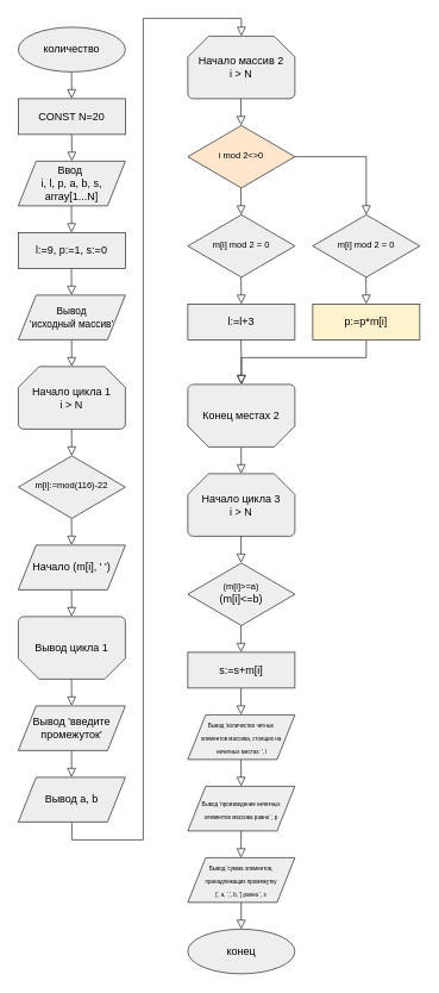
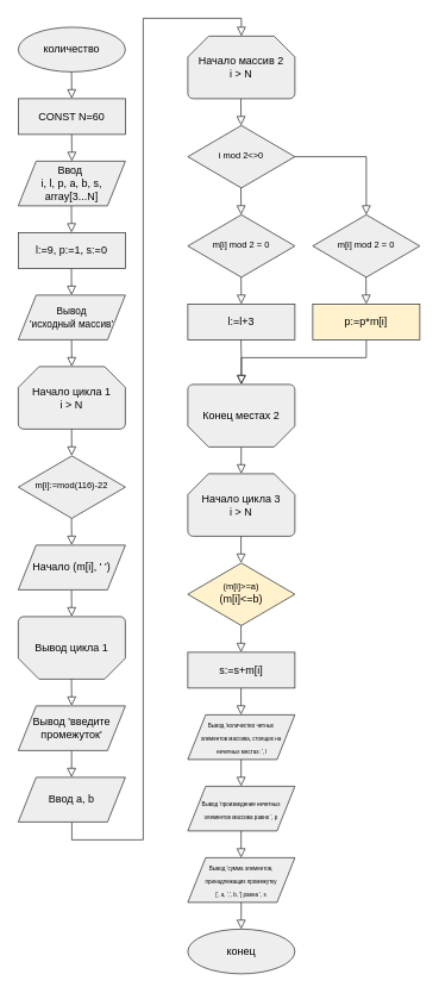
  <mxCell id="0" />
  <mxCell id="1" parent="0" />
  <mxCell id="2" value="количество" style="ellipse;whiteSpace=wrap;html=1;strokeColor=#36393d;fillColor=#eeeeee;fontColor=#000000;" parent="1" vertex="1"><mxGeometry x="20" y="30" width="120" height="50" as="geometry" /></mxCell>
  <mxCell id="3" value="Начало цикла 1&lt;br&gt;i &amp;gt; N" style="strokeWidth=1;html=1;shape=mxgraph.flowchart.loop_limit;whiteSpace=wrap;strokeColor=#36393d;fillColor=#eeeeee;fontColor=#000000;" parent="1" vertex="1"><mxGeometry x="20" y="410" width="120" height="70" as="geometry" /></mxCell>
  <mxCell id="4" value="" style="rounded=0;html=1;jettySize=auto;orthogonalLoop=1;fontSize=11;endArrow=block;endFill=0;endSize=8;strokeWidth=1;shadow=0;labelBackgroundColor=none;edgeStyle=orthogonalEdgeStyle;strokeColor=#36393d;fillColor=#eeeeee;fontColor=#000000;" parent="1" edge="1"><mxGeometry relative="1" as="geometry"><mxPoint x="79.5" y="230" as="sourcePoint" /><mxPoint x="79.77" y="260" as="targetPoint" /></mxGeometry></mxCell>
- <mxCell id="5" value="Ввод&amp;nbsp;&lt;br&gt;i, l, p, a, b, s,&lt;br&gt;array[1...N]" style="shape=parallelogram;perimeter=parallelogramPerimeter;whiteSpace=wrap;html=1;fixedSize=1;strokeColor=#36393d;fillColor=#eeeeee;fontColor=#000000;" parent="1" vertex="1"><mxGeometry x="20" y="180" width="120" height="50" as="geometry" /></mxCell>
+ <mxCell id="5" value="Ввод&amp;nbsp;&lt;br&gt;i, l, p, a, b, s,&lt;br&gt;array[3...N]" style="shape=parallelogram;perimeter=parallelogramPerimeter;whiteSpace=wrap;html=1;fixedSize=1;strokeColor=#36393d;fillColor=#eeeeee;fontColor=#000000;" parent="1" vertex="1"><mxGeometry x="20" y="180" width="120" height="50" as="geometry" /></mxCell>
  <mxCell id="6" value="" style="rounded=0;html=1;jettySize=auto;orthogonalLoop=1;fontSize=11;endArrow=block;endFill=0;endSize=8;strokeWidth=1;shadow=0;labelBackgroundColor=none;edgeStyle=orthogonalEdgeStyle;strokeColor=#36393d;fillColor=#eeeeee;fontColor=#000000;" parent="1" edge="1"><mxGeometry relative="1" as="geometry"><mxPoint x="79.66" y="80" as="sourcePoint" /><mxPoint x="79.93" y="110" as="targetPoint" /></mxGeometry></mxCell>
  <mxCell id="7" value="" style="rounded=0;html=1;jettySize=auto;orthogonalLoop=1;fontSize=11;endArrow=block;endFill=0;endSize=8;strokeWidth=1;shadow=0;labelBackgroundColor=none;edgeStyle=orthogonalEdgeStyle;strokeColor=#36393d;fillColor=#eeeeee;fontColor=#000000;" parent="1" edge="1"><mxGeometry relative="1" as="geometry"><mxPoint x="79.83" y="150" as="sourcePoint" /><mxPoint x="80.1" y="180" as="targetPoint" /></mxGeometry></mxCell>
  <mxCell id="8" value="&lt;font style=&quot;font-size: 10px;&quot;&gt;m[i]:=mod(116)-22&lt;/font&gt;" style="rhombus;whiteSpace=wrap;html=1;shadow=0;fontFamily=Helvetica;fontSize=12;align=center;strokeWidth=1;spacing=6;spacingTop=-4;strokeColor=#36393d;fillColor=#eeeeee;fontColor=#000000;" parent="1" vertex="1"><mxGeometry x="20" y="510" width="120" height="70" as="geometry" /></mxCell>
  <mxCell id="9" value="" style="rounded=0;html=1;jettySize=auto;orthogonalLoop=1;fontSize=11;endArrow=block;endFill=0;endSize=8;strokeWidth=1;shadow=0;labelBackgroundColor=none;edgeStyle=orthogonalEdgeStyle;strokeColor=#36393d;fillColor=#eeeeee;fontColor=#000000;" parent="1" edge="1"><mxGeometry relative="1" as="geometry"><mxPoint x="79.5" y="300" as="sourcePoint" /><mxPoint x="79.77" y="330" as="targetPoint" /></mxGeometry></mxCell>
  <mxCell id="10" value="" style="rounded=0;html=1;jettySize=auto;orthogonalLoop=1;fontSize=11;endArrow=block;endFill=0;endSize=8;strokeWidth=1;shadow=0;labelBackgroundColor=none;edgeStyle=orthogonalEdgeStyle;strokeColor=#36393d;fillColor=#eeeeee;fontColor=#000000;" parent="1" edge="1"><mxGeometry relative="1" as="geometry"><mxPoint x="79.71" y="380" as="sourcePoint" /><mxPoint x="79.98" y="410" as="targetPoint" /></mxGeometry></mxCell>
  <mxCell id="11" value="Вывод цикла 1" style="strokeWidth=1;html=1;shape=mxgraph.flowchart.loop_limit;whiteSpace=wrap;strokeColor=#36393d;fillColor=#eeeeee;fontColor=#000000;direction=west;" parent="1" vertex="1"><mxGeometry x="20" y="690" width="120" height="70" as="geometry" /></mxCell>
  <mxCell id="12" value="" style="rounded=0;html=1;jettySize=auto;orthogonalLoop=1;fontSize=11;endArrow=block;endFill=0;endSize=8;strokeWidth=1;shadow=0;labelBackgroundColor=none;edgeStyle=orthogonalEdgeStyle;strokeColor=#36393d;fillColor=#eeeeee;fontColor=#000000;" parent="1" edge="1"><mxGeometry relative="1" as="geometry"><mxPoint x="269.83" y="500" as="sourcePoint" /><mxPoint x="269.83" y="530" as="targetPoint" /></mxGeometry></mxCell>
  <mxCell id="13" value="конец" style="ellipse;whiteSpace=wrap;html=1;strokeColor=#36393d;fillColor=#eeeeee;fontColor=#000000;" parent="1" vertex="1"><mxGeometry x="210" y="1040" width="120" height="50" as="geometry" /></mxCell>
- <mxCell id="14" value="CONST N=20" style="rounded=0;whiteSpace=wrap;html=1;strokeColor=#36393d;fillColor=#eeeeee;fontColor=#000000;" parent="1" vertex="1"><mxGeometry x="20" y="110" width="120" height="40" as="geometry" /></mxCell>
+ <mxCell id="14" value="CONST N=60" style="rounded=0;whiteSpace=wrap;html=1;strokeColor=#36393d;fillColor=#eeeeee;fontColor=#000000;" parent="1" vertex="1"><mxGeometry x="20" y="110" width="120" height="40" as="geometry" /></mxCell>
  <mxCell id="15" value="l:=9, p:=1, s:=0" style="rounded=0;whiteSpace=wrap;html=1;strokeColor=#36393d;fillColor=#eeeeee;fontColor=#000000;" parent="1" vertex="1"><mxGeometry x="20" y="260" width="120" height="40" as="geometry" /></mxCell>
  <mxCell id="16" value="" style="rounded=0;html=1;jettySize=auto;orthogonalLoop=1;fontSize=11;endArrow=block;endFill=0;endSize=8;strokeWidth=1;shadow=0;labelBackgroundColor=none;edgeStyle=orthogonalEdgeStyle;strokeColor=#36393d;fillColor=#eeeeee;fontColor=#000000;exitX=0.5;exitY=1;exitDx=0;exitDy=0;" parent="1" source="32" edge="1"><mxGeometry relative="1" as="geometry"><mxPoint x="80" y="940" as="sourcePoint" /><mxPoint x="270" y="40" as="targetPoint" /><Array as="points"><mxPoint x="80" y="940" /><mxPoint x="160" y="940" /><mxPoint x="160" y="20" /><mxPoint x="270" y="20" /></Array></mxGeometry></mxCell>
  <mxCell id="17" value="Начало цикла 3&lt;br&gt;i &amp;gt; N" style="strokeWidth=1;html=1;shape=mxgraph.flowchart.loop_limit;whiteSpace=wrap;strokeColor=#36393d;fillColor=#eeeeee;fontColor=#000000;" parent="1" vertex="1"><mxGeometry x="210" y="530" width="120" height="70" as="geometry" /></mxCell>
  <mxCell id="18" value="l:=l+3" style="rounded=0;whiteSpace=wrap;html=1;strokeColor=#36393d;fillColor=#eeeeee;fontColor=#000000;" parent="1" vertex="1"><mxGeometry x="210" y="340" width="120" height="40" as="geometry" /></mxCell>
  <mxCell id="19" value="Конец местах 2" style="strokeWidth=1;html=1;shape=mxgraph.flowchart.loop_limit;whiteSpace=wrap;strokeColor=#36393d;fillColor=#eeeeee;fontColor=#000000;direction=west;" parent="1" vertex="1"><mxGeometry x="210" y="430" width="120" height="70" as="geometry" /></mxCell>
  <mxCell id="20" value="" style="rounded=0;html=1;jettySize=auto;orthogonalLoop=1;fontSize=11;endArrow=block;endFill=0;endSize=8;strokeWidth=1;shadow=0;labelBackgroundColor=none;edgeStyle=orthogonalEdgeStyle;strokeColor=#36393d;fillColor=#eeeeee;fontColor=#000000;exitX=0.5;exitY=1;exitDx=0;exitDy=0;" parent="1" source="38" edge="1"><mxGeometry relative="1" as="geometry"><mxPoint x="461" y="425" as="sourcePoint" /><mxPoint x="270" y="430" as="targetPoint" /><Array as="points"><mxPoint x="410" y="400" /></Array></mxGeometry></mxCell>
  <mxCell id="21" value="" style="rounded=0;html=1;jettySize=auto;orthogonalLoop=1;fontSize=11;endArrow=block;endFill=0;endSize=8;strokeWidth=1;shadow=0;labelBackgroundColor=none;edgeStyle=orthogonalEdgeStyle;strokeColor=#36393d;fillColor=#eeeeee;fontColor=#000000;" parent="1" edge="1"><mxGeometry relative="1" as="geometry"><mxPoint x="79.62" y="660" as="sourcePoint" /><mxPoint x="79.89" y="690" as="targetPoint" /></mxGeometry></mxCell>
  <mxCell id="22" value="Начало&amp;nbsp;(m[i], ' ')" style="shape=parallelogram;perimeter=parallelogramPerimeter;whiteSpace=wrap;html=1;fixedSize=1;strokeColor=#36393d;fillColor=#eeeeee;fontColor=#000000;" parent="1" vertex="1"><mxGeometry x="20" y="610" width="120" height="50" as="geometry" /></mxCell>
  <mxCell id="23" value="" style="rounded=0;html=1;jettySize=auto;orthogonalLoop=1;fontSize=11;endArrow=block;endFill=0;endSize=8;strokeWidth=1;shadow=0;labelBackgroundColor=none;edgeStyle=orthogonalEdgeStyle;strokeColor=#36393d;fillColor=#eeeeee;fontColor=#000000;" parent="1" edge="1"><mxGeometry relative="1" as="geometry"><mxPoint x="79.72" y="840" as="sourcePoint" /><mxPoint x="79.72" y="870" as="targetPoint" /></mxGeometry></mxCell>
  <mxCell id="24" value="&lt;font style=&quot;font-size: 11px;&quot;&gt;Вывод &lt;br&gt;'исходный массив'&lt;/font&gt;" style="shape=parallelogram;perimeter=parallelogramPerimeter;whiteSpace=wrap;html=1;fixedSize=1;strokeColor=#36393d;fillColor=#eeeeee;fontColor=#000000;" parent="1" vertex="1"><mxGeometry x="20" y="330" width="120" height="50" as="geometry" /></mxCell>
  <mxCell id="25" value="" style="rounded=0;html=1;jettySize=auto;orthogonalLoop=1;fontSize=11;endArrow=block;endFill=0;endSize=8;strokeWidth=1;shadow=0;labelBackgroundColor=none;edgeStyle=orthogonalEdgeStyle;strokeColor=#36393d;fillColor=#eeeeee;fontColor=#000000;" parent="1" edge="1"><mxGeometry relative="1" as="geometry"><mxPoint x="79.62" y="580" as="sourcePoint" /><mxPoint x="79.89" y="610" as="targetPoint" /></mxGeometry></mxCell>
  <mxCell id="26" value="Вывод 'введите промежуток'" style="shape=parallelogram;perimeter=parallelogramPerimeter;whiteSpace=wrap;html=1;fixedSize=1;strokeColor=#36393d;fillColor=#eeeeee;fontColor=#000000;" parent="1" vertex="1"><mxGeometry x="20" y="790" width="120" height="50" as="geometry" /></mxCell>
  <mxCell id="27" value="" style="rounded=0;html=1;jettySize=auto;orthogonalLoop=1;fontSize=11;endArrow=block;endFill=0;endSize=8;strokeWidth=1;shadow=0;labelBackgroundColor=none;edgeStyle=orthogonalEdgeStyle;strokeColor=#36393d;fillColor=#eeeeee;fontColor=#000000;" parent="1" edge="1"><mxGeometry relative="1" as="geometry"><mxPoint x="79.71" y="480" as="sourcePoint" /><mxPoint x="79.98" y="510" as="targetPoint" /></mxGeometry></mxCell>
  <mxCell id="28" value="" style="rounded=0;html=1;jettySize=auto;orthogonalLoop=1;fontSize=11;endArrow=block;endFill=0;endSize=8;strokeWidth=1;shadow=0;labelBackgroundColor=none;edgeStyle=orthogonalEdgeStyle;strokeColor=#36393d;fillColor=#eeeeee;fontColor=#000000;" parent="1" edge="1"><mxGeometry relative="1" as="geometry"><mxPoint x="79.62" y="760" as="sourcePoint" /><mxPoint x="79.89" y="790" as="targetPoint" /></mxGeometry></mxCell>
  <mxCell id="29" value="" style="rounded=0;html=1;jettySize=auto;orthogonalLoop=1;fontSize=11;endArrow=block;endFill=0;endSize=8;strokeWidth=1;shadow=0;labelBackgroundColor=none;edgeStyle=orthogonalEdgeStyle;strokeColor=#36393d;fillColor=#eeeeee;fontColor=#000000;" parent="1" edge="1"><mxGeometry relative="1" as="geometry"><mxPoint x="269.44" y="110" as="sourcePoint" /><mxPoint x="269.71" y="140" as="targetPoint" /></mxGeometry></mxCell>
  <mxCell id="30" value="" style="rounded=0;html=1;jettySize=auto;orthogonalLoop=1;fontSize=11;endArrow=block;endFill=0;endSize=8;strokeWidth=1;shadow=0;labelBackgroundColor=none;edgeStyle=orthogonalEdgeStyle;strokeColor=#36393d;fillColor=#eeeeee;fontColor=#000000;" parent="1" edge="1"><mxGeometry relative="1" as="geometry"><mxPoint x="269.5" y="210" as="sourcePoint" /><mxPoint x="269.77" y="240" as="targetPoint" /></mxGeometry></mxCell>
  <mxCell id="31" value="" style="rounded=0;html=1;jettySize=auto;orthogonalLoop=1;fontSize=11;endArrow=block;endFill=0;endSize=8;strokeWidth=1;shadow=0;labelBackgroundColor=none;edgeStyle=orthogonalEdgeStyle;strokeColor=#36393d;fillColor=#eeeeee;fontColor=#000000;" parent="1" edge="1"><mxGeometry relative="1" as="geometry"><mxPoint x="269.71" y="310" as="sourcePoint" /><mxPoint x="269.98" y="340" as="targetPoint" /></mxGeometry></mxCell>
- <mxCell id="32" value="Вывод a, b" style="shape=parallelogram;perimeter=parallelogramPerimeter;whiteSpace=wrap;html=1;fixedSize=1;strokeColor=#36393d;fillColor=#eeeeee;fontColor=#000000;" parent="1" vertex="1"><mxGeometry x="20" y="870" width="120" height="50" as="geometry" /></mxCell>
+ <mxCell id="32" value="Ввод a, b" style="shape=parallelogram;perimeter=parallelogramPerimeter;whiteSpace=wrap;html=1;fixedSize=1;strokeColor=#36393d;fillColor=#eeeeee;fontColor=#000000;" parent="1" vertex="1"><mxGeometry x="20" y="870" width="120" height="50" as="geometry" /></mxCell>
  <mxCell id="33" value="Начало массив 2&lt;br&gt;i &amp;gt; N" style="strokeWidth=1;html=1;shape=mxgraph.flowchart.loop_limit;whiteSpace=wrap;strokeColor=#36393d;fillColor=#eeeeee;fontColor=#000000;" parent="1" vertex="1"><mxGeometry x="210" y="40" width="120" height="70" as="geometry" /></mxCell>
- <mxCell id="34" value="&lt;font style=&quot;&quot;&gt;&lt;font style=&quot;font-size: 10px;&quot;&gt;i mod 2&amp;lt;&amp;gt;0&lt;/font&gt;&lt;br&gt;&lt;/font&gt;" style="rhombus;whiteSpace=wrap;html=1;shadow=0;fontFamily=Helvetica;fontSize=12;align=center;strokeWidth=1;spacing=6;spacingTop=-4;strokeColor=#36393d;fillColor=#ffe6cc;fontColor=#000000;" parent="1" vertex="1"><mxGeometry x="210" y="140" width="120" height="70" as="geometry" /></mxCell>
+ <mxCell id="34" value="&lt;font style=&quot;&quot;&gt;&lt;font style=&quot;font-size: 10px;&quot;&gt;i mod 2&amp;lt;&amp;gt;0&lt;/font&gt;&lt;br&gt;&lt;/font&gt;" style="rhombus;whiteSpace=wrap;html=1;shadow=0;fontFamily=Helvetica;fontSize=12;align=center;strokeWidth=1;spacing=6;spacingTop=-4;strokeColor=#36393d;fillColor=#eeeeee;fontColor=#000000;" parent="1" vertex="1"><mxGeometry x="210" y="140" width="120" height="70" as="geometry" /></mxCell>
  <mxCell id="35" value="&lt;font style=&quot;&quot;&gt;&lt;font style=&quot;font-size: 10px;&quot;&gt;m[i] mod 2 = 0&lt;/font&gt;&lt;br&gt;&lt;/font&gt;" style="rhombus;whiteSpace=wrap;html=1;shadow=0;fontFamily=Helvetica;fontSize=12;align=center;strokeWidth=1;spacing=6;spacingTop=-4;strokeColor=#36393d;fillColor=#eeeeee;fontColor=#000000;" parent="1" vertex="1"><mxGeometry x="210" y="240" width="120" height="70" as="geometry" /></mxCell>
  <mxCell id="36" value="" style="rounded=0;html=1;jettySize=auto;orthogonalLoop=1;fontSize=11;endArrow=block;endFill=0;endSize=8;strokeWidth=1;shadow=0;labelBackgroundColor=none;edgeStyle=orthogonalEdgeStyle;strokeColor=#36393d;fillColor=#eeeeee;fontColor=#000000;exitX=1;exitY=0.5;exitDx=0;exitDy=0;entryX=0.5;entryY=0;entryDx=0;entryDy=0;" parent="1" source="34" target="37" edge="1"><mxGeometry relative="1" as="geometry"><mxPoint x="330" y="180" as="sourcePoint" /><mxPoint x="450" y="240" as="targetPoint" /><Array as="points"><mxPoint x="410" y="175" /></Array></mxGeometry></mxCell>
  <mxCell id="37" value="&lt;font style=&quot;&quot;&gt;&lt;font style=&quot;font-size: 10px;&quot;&gt;m[i] mod 2 = 0&lt;/font&gt;&lt;br&gt;&lt;/font&gt;" style="rhombus;whiteSpace=wrap;html=1;shadow=0;fontFamily=Helvetica;fontSize=12;align=center;strokeWidth=1;spacing=6;spacingTop=-4;strokeColor=#36393d;fillColor=#eeeeee;fontColor=#000000;" parent="1" vertex="1"><mxGeometry x="350" y="240" width="120" height="70" as="geometry" /></mxCell>
  <mxCell id="38" value="p:=p*m[i]" style="rounded=0;whiteSpace=wrap;html=1;strokeColor=#36393d;fillColor=#fff2cc;fontColor=#000000;" parent="1" vertex="1"><mxGeometry x="350" y="340" width="120" height="40" as="geometry" /></mxCell>
  <mxCell id="39" value="" style="rounded=0;html=1;jettySize=auto;orthogonalLoop=1;fontSize=11;endArrow=block;endFill=0;endSize=8;strokeWidth=1;shadow=0;labelBackgroundColor=none;edgeStyle=orthogonalEdgeStyle;strokeColor=#36393d;fillColor=#eeeeee;fontColor=#000000;" parent="1" edge="1"><mxGeometry relative="1" as="geometry"><mxPoint x="409.67" y="310" as="sourcePoint" /><mxPoint x="409.94" y="340" as="targetPoint" /></mxGeometry></mxCell>
  <mxCell id="40" value="" style="rounded=0;html=1;jettySize=auto;orthogonalLoop=1;fontSize=11;endArrow=block;endFill=0;endSize=8;strokeWidth=1;shadow=0;labelBackgroundColor=none;edgeStyle=orthogonalEdgeStyle;strokeColor=#36393d;fillColor=#eeeeee;fontColor=#000000;entryX=0.5;entryY=1;entryDx=0;entryDy=0;entryPerimeter=0;" parent="1" target="19" edge="1"><mxGeometry relative="1" as="geometry"><mxPoint x="269.6" y="380" as="sourcePoint" /><mxPoint x="269.87" y="410" as="targetPoint" /></mxGeometry></mxCell>
- <mxCell id="41" value="&lt;font style=&quot;&quot;&gt;&lt;font style=&quot;font-size: 10px;&quot;&gt;(m[i]&amp;gt;=a)&lt;br&gt;&lt;/font&gt;(m[i]&amp;lt;=b)&lt;br&gt;&lt;/font&gt;" style="rhombus;whiteSpace=wrap;html=1;shadow=0;fontFamily=Helvetica;fontSize=12;align=center;strokeWidth=1;spacing=6;spacingTop=-4;strokeColor=#36393d;fillColor=#eeeeee;fontColor=#000000;" parent="1" vertex="1"><mxGeometry x="210" y="630" width="120" height="70" as="geometry" /></mxCell>
+ <mxCell id="41" value="&lt;font style=&quot;&quot;&gt;&lt;font style=&quot;font-size: 10px;&quot;&gt;(m[i]&amp;gt;=a)&lt;br&gt;&lt;/font&gt;(m[i]&amp;lt;=b)&lt;br&gt;&lt;/font&gt;" style="rhombus;whiteSpace=wrap;html=1;shadow=0;fontFamily=Helvetica;fontSize=12;align=center;strokeWidth=1;spacing=6;spacingTop=-4;strokeColor=#36393d;fillColor=#fff2cc;fontColor=#000000;" parent="1" vertex="1"><mxGeometry x="210" y="630" width="120" height="70" as="geometry" /></mxCell>
  <mxCell id="42" value="" style="rounded=0;html=1;jettySize=auto;orthogonalLoop=1;fontSize=11;endArrow=block;endFill=0;endSize=8;strokeWidth=1;shadow=0;labelBackgroundColor=none;edgeStyle=orthogonalEdgeStyle;strokeColor=#36393d;fillColor=#eeeeee;fontColor=#000000;" parent="1" edge="1"><mxGeometry relative="1" as="geometry"><mxPoint x="269.64" y="600" as="sourcePoint" /><mxPoint x="269.64" y="630" as="targetPoint" /></mxGeometry></mxCell>
  <mxCell id="43" value="" style="rounded=0;html=1;jettySize=auto;orthogonalLoop=1;fontSize=11;endArrow=block;endFill=0;endSize=8;strokeWidth=1;shadow=0;labelBackgroundColor=none;edgeStyle=orthogonalEdgeStyle;strokeColor=#36393d;fillColor=#eeeeee;fontColor=#000000;" parent="1" edge="1"><mxGeometry relative="1" as="geometry"><mxPoint x="269.64" y="700" as="sourcePoint" /><mxPoint x="269.64" y="730" as="targetPoint" /></mxGeometry></mxCell>
  <mxCell id="44" value="s:=s+m[i]" style="rounded=0;whiteSpace=wrap;html=1;strokeColor=#36393d;fillColor=#eeeeee;fontColor=#000000;" parent="1" vertex="1"><mxGeometry x="210" y="730" width="120" height="40" as="geometry" /></mxCell>
  <mxCell id="45" value="" style="rounded=0;html=1;jettySize=auto;orthogonalLoop=1;fontSize=11;endArrow=block;endFill=0;endSize=8;strokeWidth=1;shadow=0;labelBackgroundColor=none;edgeStyle=orthogonalEdgeStyle;strokeColor=#36393d;fillColor=#eeeeee;fontColor=#000000;" parent="1" edge="1"><mxGeometry relative="1" as="geometry"><mxPoint x="269.62" y="770" as="sourcePoint" /><mxPoint x="269.62" y="800" as="targetPoint" /></mxGeometry></mxCell>
  <mxCell id="46" value="&lt;font style=&quot;font-size: 6px;&quot;&gt;Вывод 'количество четных &lt;br&gt;элементов массива, стоящих на&lt;br&gt;&amp;nbsp;нечетных местах: ', l&lt;/font&gt;" style="shape=parallelogram;perimeter=parallelogramPerimeter;whiteSpace=wrap;html=1;fixedSize=1;strokeColor=#36393d;fillColor=#eeeeee;fontColor=#000000;" parent="1" vertex="1"><mxGeometry x="210" y="800" width="120" height="50" as="geometry" /></mxCell>
  <mxCell id="47" value="&lt;font style=&quot;font-size: 6px;&quot;&gt;Вывод&amp;nbsp;'сумма элементов, принадлежащих промежутку &lt;br&gt;[', a, ',', b, '] равна ', s&lt;/font&gt;" style="shape=parallelogram;perimeter=parallelogramPerimeter;whiteSpace=wrap;html=1;fixedSize=1;strokeColor=#36393d;fillColor=#eeeeee;fontColor=#000000;" parent="1" vertex="1"><mxGeometry x="210" y="960" width="120" height="50" as="geometry" /></mxCell>
  <mxCell id="48" value="&lt;font style=&quot;font-size: 6px;&quot;&gt;Вывод&amp;nbsp;&lt;/font&gt;&lt;font style=&quot;font-size: 6px;&quot;&gt;'произведение нечетных элементов массива равно ', p&lt;/font&gt;" style="shape=parallelogram;perimeter=parallelogramPerimeter;whiteSpace=wrap;html=1;fixedSize=1;strokeColor=#36393d;fillColor=#eeeeee;fontColor=#000000;" parent="1" vertex="1"><mxGeometry x="210" y="880" width="120" height="50" as="geometry" /></mxCell>
  <mxCell id="49" value="" style="rounded=0;html=1;jettySize=auto;orthogonalLoop=1;fontSize=11;endArrow=block;endFill=0;endSize=8;strokeWidth=1;shadow=0;labelBackgroundColor=none;edgeStyle=orthogonalEdgeStyle;strokeColor=#36393d;fillColor=#eeeeee;fontColor=#000000;" parent="1" edge="1"><mxGeometry relative="1" as="geometry"><mxPoint x="269.74" y="850" as="sourcePoint" /><mxPoint x="269.74" y="880" as="targetPoint" /></mxGeometry></mxCell>
  <mxCell id="50" value="" style="rounded=0;html=1;jettySize=auto;orthogonalLoop=1;fontSize=11;endArrow=block;endFill=0;endSize=8;strokeWidth=1;shadow=0;labelBackgroundColor=none;edgeStyle=orthogonalEdgeStyle;strokeColor=#36393d;fillColor=#eeeeee;fontColor=#000000;" parent="1" edge="1"><mxGeometry relative="1" as="geometry"><mxPoint x="269.74" y="930" as="sourcePoint" /><mxPoint x="269.74" y="960" as="targetPoint" /></mxGeometry></mxCell>
  <mxCell id="51" value="" style="rounded=0;html=1;jettySize=auto;orthogonalLoop=1;fontSize=11;endArrow=block;endFill=0;endSize=8;strokeWidth=1;shadow=0;labelBackgroundColor=none;edgeStyle=orthogonalEdgeStyle;strokeColor=#36393d;fillColor=#eeeeee;fontColor=#000000;" parent="1" edge="1"><mxGeometry relative="1" as="geometry"><mxPoint x="269.83" y="1010" as="sourcePoint" /><mxPoint x="269.83" y="1040" as="targetPoint" /></mxGeometry></mxCell>
